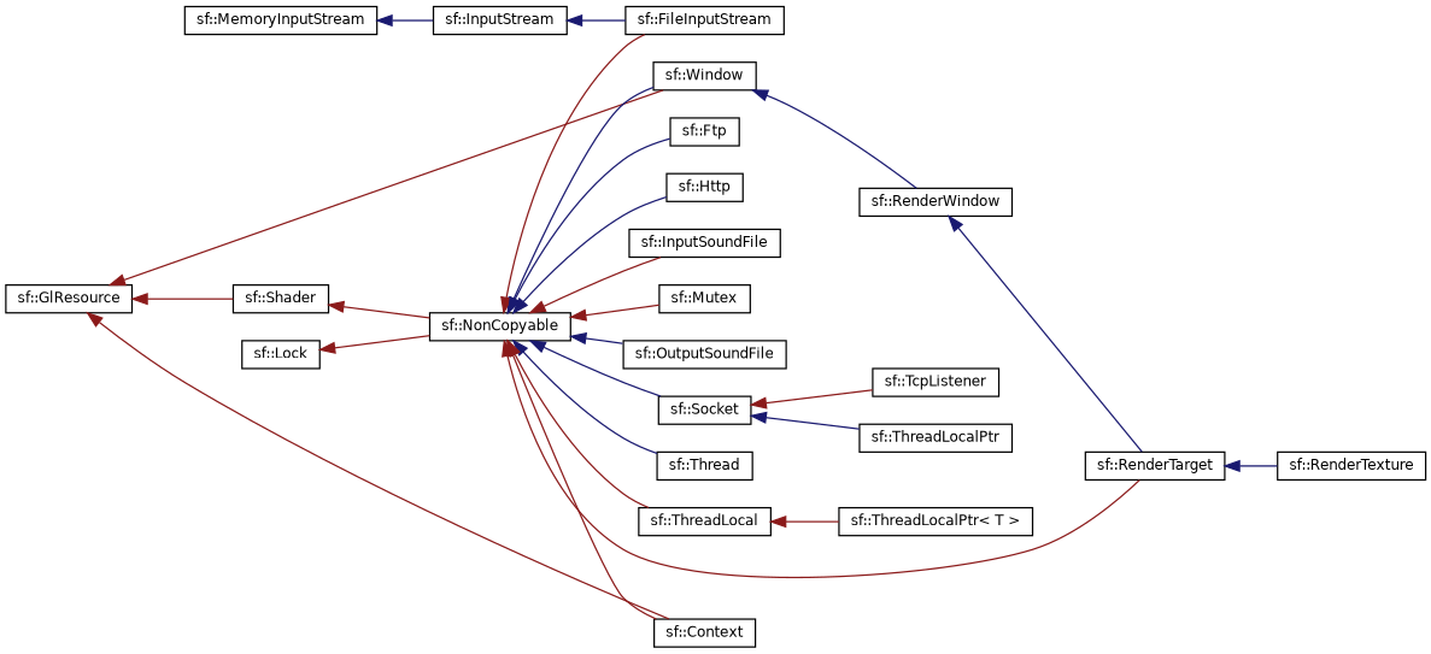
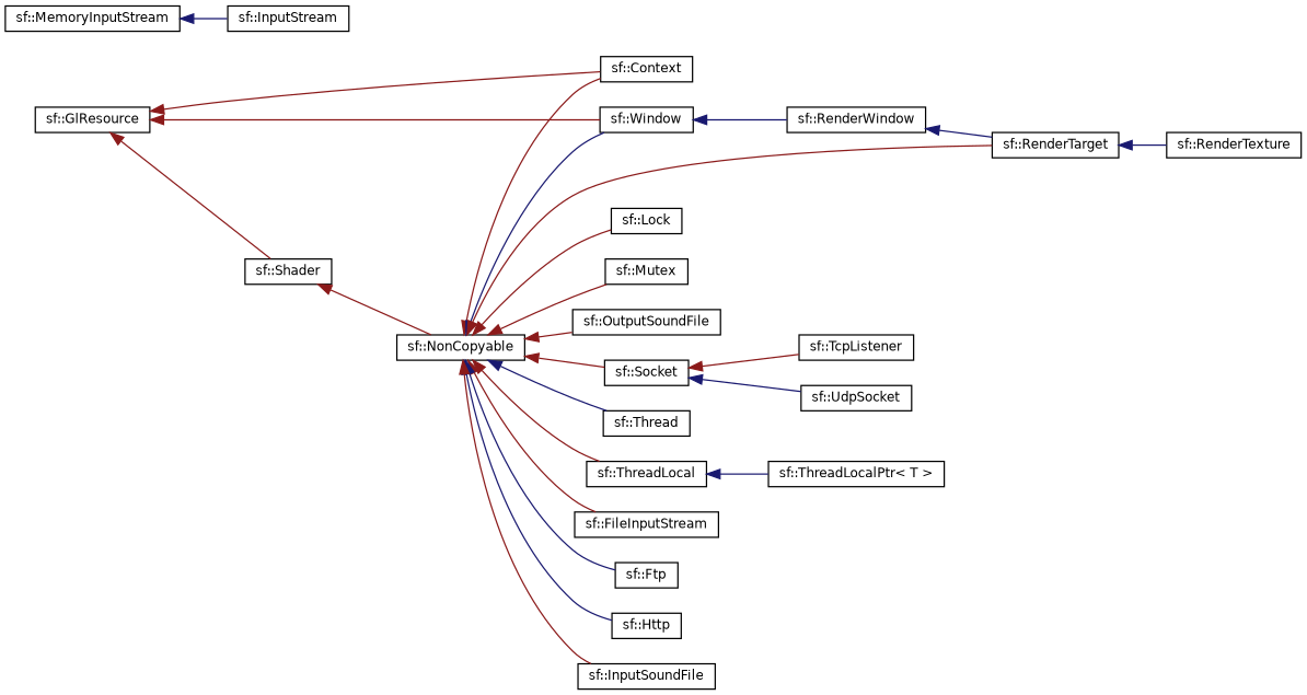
  digraph {
    rankdir=LR
    node [color=black fillcolor=white fontname=Helvetica fontsize=10 shape=record style=filled]
    edge [color=firebrick4 dir=back fontname=Helvetica fontsize=10 labelfontname=Helvetica labelfontsize=10 style=solid]
    n1 [height=0.2 label="sf::GlResource" width=0.4]
    n2 [height=0.2 label="sf::Context" width=0.4]
    n3 [height=0.2 label="sf::Shader" width=0.4]
    n4 [height=0.2 label="sf::Window" width=0.4]
    n5 [height=0.2 label="sf::NonCopyable" width=0.4]
    n6 [height=0.2 label="sf::RenderWindow" width=0.4]
    n7 [height=0.2 label="sf::RenderTarget" width=0.4]
    n8 [height=0.2 label="sf::InputStream" width=0.4]
    n9 [height=0.2 label="sf::FileInputStream" width=0.4]
    n10 [height=0.2 label="sf::MemoryInputStream" width=0.4]
    n11 [height=0.2 label="sf::Ftp" width=0.4]
    n12 [height=0.2 label="sf::Http" width=0.4]
    n13 [height=0.2 label="sf::InputSoundFile" width=0.4]
    n14 [height=0.2 label="sf::Lock" width=0.4]
    n15 [height=0.2 label="sf::Mutex" width=0.4]
    n16 [height=0.2 label="sf::OutputSoundFile" width=0.4]
    n17 [height=0.2 label="sf::Socket" width=0.4]
    n18 [height=0.2 label="sf::Thread" width=0.4]
    n19 [height=0.2 label="sf::ThreadLocal" width=0.4]
    n20 [height=0.2 label="sf::RenderTexture" width=0.4]
    n21 [height=0.2 label="sf::TcpListener" width=0.4]
-   n22 [height=0.2 label="sf::ThreadLocalPtr" width=0.4]
+   n22 [height=0.2 label="sf::UdpSocket" width=0.4]
    n23 [height=0.2 label="sf::ThreadLocalPtr\< T \>" width=0.4]
    n1 -> n2
    n1 -> n3
    n1 -> n4
    n3 -> n5
    n4 -> n6 [color=midnightblue]
    n5 -> n2
    n5 -> n4 [color=midnightblue]
    n5 -> n7
    n5 -> n9
    n5 -> n11 [color=midnightblue]
    n5 -> n12 [color=midnightblue]
    n5 -> n13
-   n14 -> n5
+   n5 -> n14
    n5 -> n15
-   n5 -> n16 [color=midnightblue]
-   n5 -> n17 [color=midnightblue]
+   n5 -> n16
+   n5 -> n17
    n5 -> n18 [color=midnightblue]
    n5 -> n19
    n6 -> n7 [color=midnightblue]
    n7 -> n20 [color=midnightblue]
-   n8 -> n9 [color=midnightblue]
    n10 -> n8 [color=midnightblue]
    n17 -> n21
    n17 -> n22 [color=midnightblue]
-   n19 -> n23
+   n19 -> n23 [color=midnightblue]
  }
